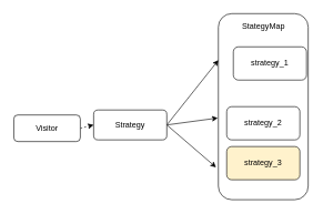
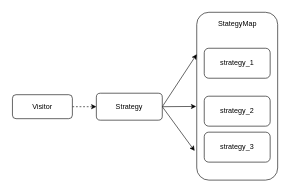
  <mxCell id="0" />
  <mxCell id="1" parent="0" />
  <mxCell id="2" style="edgeStyle=none;html=1;exitX=1;exitY=0.5;exitDx=0;exitDy=0;entryX=0;entryY=0.5;entryDx=0;entryDy=0;dashed=1;" edge="1" parent="1" source="3" target="7"><mxGeometry relative="1" as="geometry" /></mxCell>
- <mxCell id="3" value="Visitor" style="rounded=1;whiteSpace=wrap;html=1;" vertex="1" parent="1"><mxGeometry x="20" y="172.5" width="100" height="40" as="geometry" /></mxCell>
+ <mxCell id="3" value="Visitor" style="rounded=1;whiteSpace=wrap;html=1;" vertex="1" parent="1"><mxGeometry x="20" y="157.5" width="100" height="40" as="geometry" /></mxCell>
  <mxCell id="4" style="edgeStyle=none;html=1;exitX=1;exitY=0.5;exitDx=0;exitDy=0;entryX=0;entryY=0.25;entryDx=0;entryDy=0;" edge="1" parent="1" source="7" target="11"><mxGeometry relative="1" as="geometry" /></mxCell>
  <mxCell id="5" style="edgeStyle=none;html=1;exitX=1;exitY=0.5;exitDx=0;exitDy=0;entryX=-0.007;entryY=0.561;entryDx=0;entryDy=0;entryPerimeter=0;" edge="1" parent="1" source="7" target="11"><mxGeometry relative="1" as="geometry" /></mxCell>
  <mxCell id="6" style="edgeStyle=none;html=1;exitX=1;exitY=0.5;exitDx=0;exitDy=0;entryX=-0.026;entryY=0.826;entryDx=0;entryDy=0;entryPerimeter=0;" edge="1" parent="1" source="7" target="11"><mxGeometry relative="1" as="geometry" /></mxCell>
- <mxCell id="7" value="Strategy" style="rounded=1;whiteSpace=wrap;html=1;" vertex="1" parent="1"><mxGeometry x="140" y="165" width="110" height="45" as="geometry" /></mxCell>
- <mxCell id="8" value="strategy_1" style="rounded=1;whiteSpace=wrap;html=1;" vertex="1" parent="1"><mxGeometry x="350" y="70" width="110" height="50" as="geometry" /></mxCell>
+ <mxCell id="7" value="Strategy" style="rounded=1;whiteSpace=wrap;html=1;" vertex="1" parent="1"><mxGeometry x="160" y="155" width="110" height="45" as="geometry" /></mxCell>
+ <mxCell id="8" value="strategy_1" style="rounded=1;whiteSpace=wrap;html=1;" vertex="1" parent="1"><mxGeometry x="340" y="80" width="110" height="50" as="geometry" /></mxCell>
  <mxCell id="9" value="&lt;span&gt;strategy_2&lt;/span&gt;" style="rounded=1;whiteSpace=wrap;html=1;" vertex="1" parent="1"><mxGeometry x="340" y="160" width="110" height="50" as="geometry" /></mxCell>
- <mxCell id="10" value="&lt;span&gt;strategy_3&lt;/span&gt;" style="rounded=1;whiteSpace=wrap;html=1;fillColor=#fff2cc;" vertex="1" parent="1"><mxGeometry x="340" y="220" width="110" height="50" as="geometry" /></mxCell>
+ <mxCell id="10" value="&lt;span&gt;strategy_3&lt;/span&gt;" style="rounded=1;whiteSpace=wrap;html=1;" vertex="1" parent="1"><mxGeometry x="340" y="220" width="110" height="50" as="geometry" /></mxCell>
  <mxCell id="11" value="" style="rounded=1;whiteSpace=wrap;html=1;fillColor=none;" vertex="1" parent="1"><mxGeometry x="327.5" y="20" width="135" height="280" as="geometry" /></mxCell>
  <mxCell id="12" value="StategyMap" style="text;html=1;align=center;verticalAlign=middle;resizable=0;points=[];autosize=1;strokeColor=none;fillColor=none;" vertex="1" parent="1"><mxGeometry x="355" y="30" width="80" height="20" as="geometry" /></mxCell>
